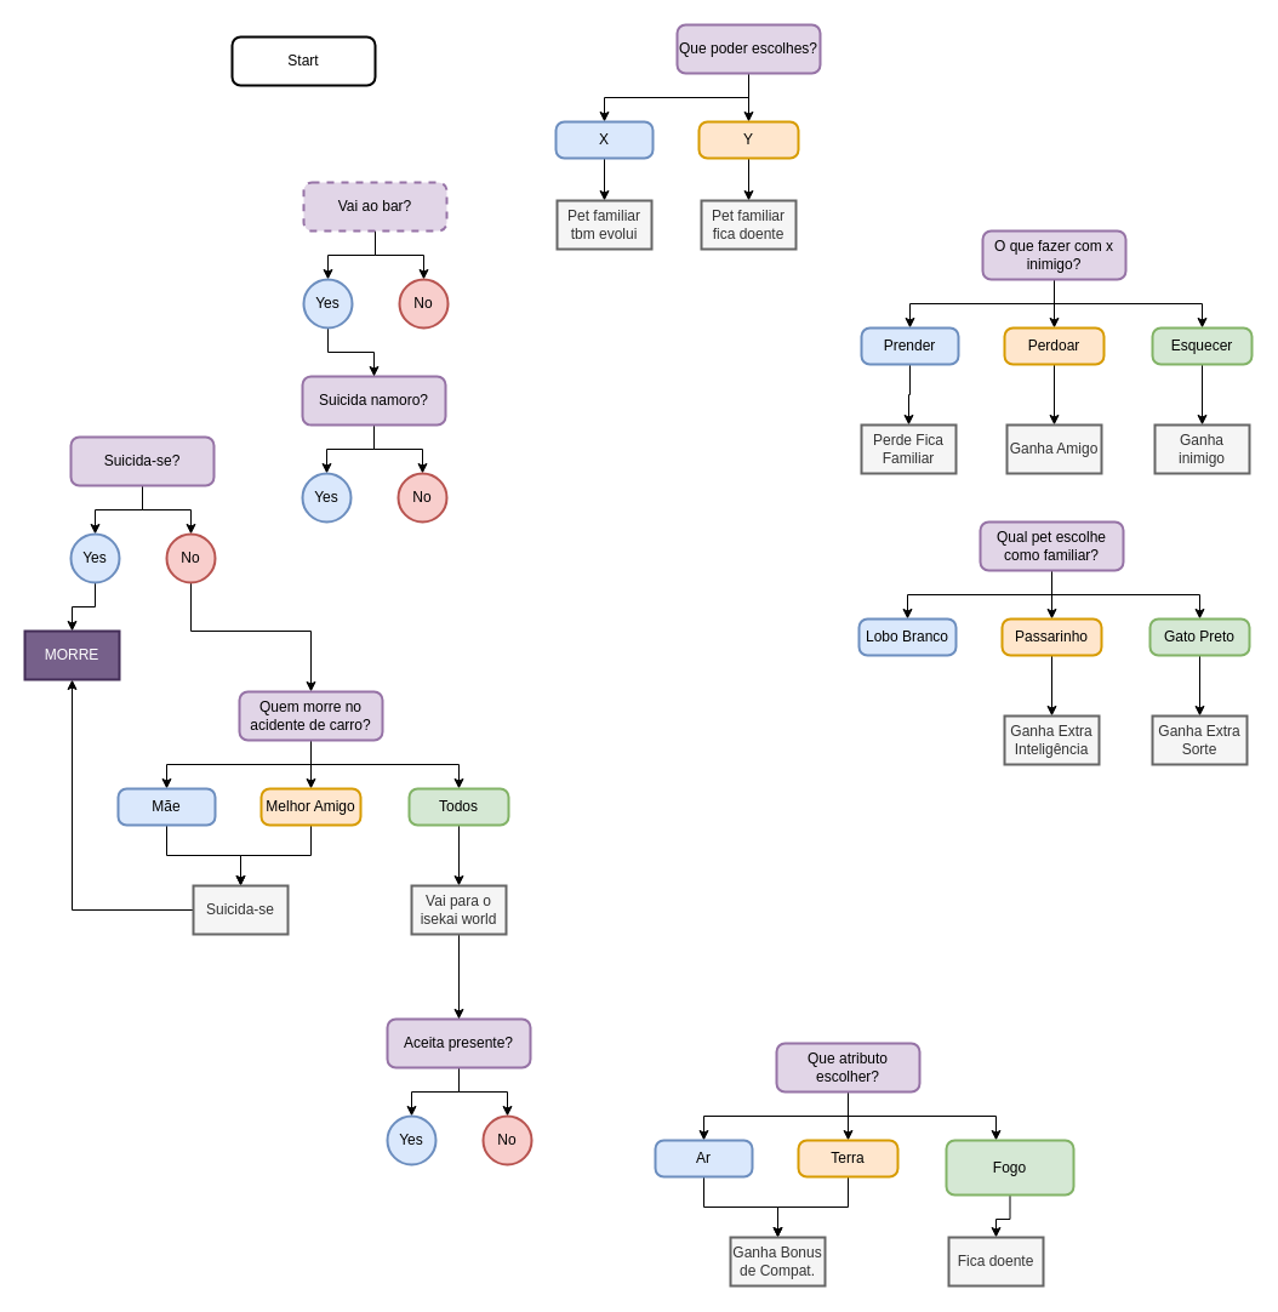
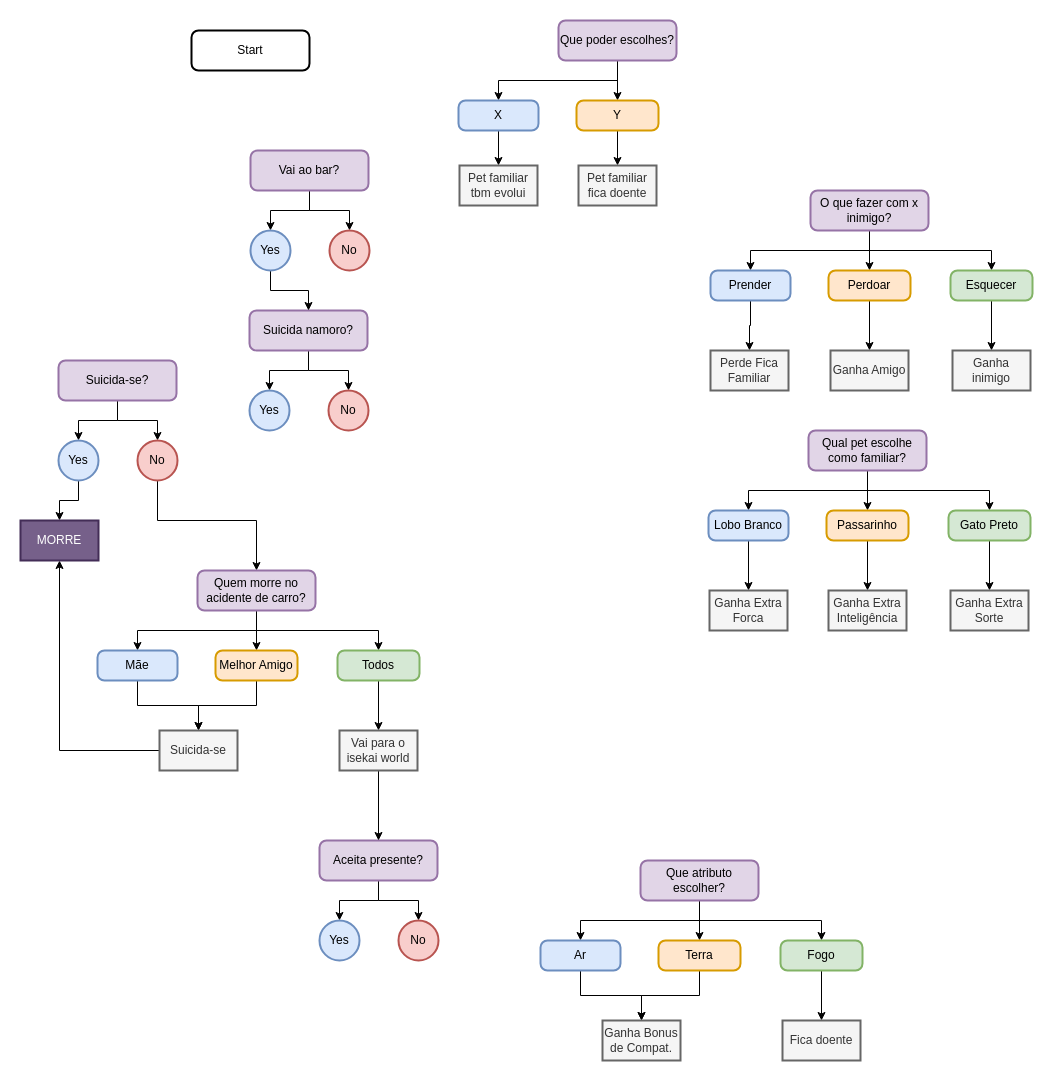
  <mxCell id="0" />
  <mxCell id="1" parent="0" />
  <mxCell id="2" value="Start" style="rounded=1;whiteSpace=wrap;html=1;absoluteArcSize=1;arcSize=14;strokeWidth=2;" parent="1" vertex="1"><mxGeometry x="191" y="30" width="118" height="40" as="geometry" /></mxCell>
  <mxCell id="3" style="edgeStyle=orthogonalEdgeStyle;rounded=0;orthogonalLoop=1;jettySize=auto;html=1;" parent="1" source="5" target="6" edge="1"><mxGeometry relative="1" as="geometry"><mxPoint x="268" y="390" as="targetPoint" /></mxGeometry></mxCell>
  <mxCell id="4" style="edgeStyle=orthogonalEdgeStyle;rounded=0;orthogonalLoop=1;jettySize=auto;html=1;entryX=0.5;entryY=0;entryDx=0;entryDy=0;" parent="1" source="5" target="7" edge="1"><mxGeometry relative="1" as="geometry"><mxPoint x="348" y="380" as="targetPoint" /></mxGeometry></mxCell>
  <mxCell id="5" value="Suicida namoro?" style="rounded=1;whiteSpace=wrap;html=1;absoluteArcSize=1;arcSize=14;strokeWidth=2;fillColor=#e1d5e7;strokeColor=#9673a6;" parent="1" vertex="1"><mxGeometry x="249" y="310" width="118" height="40" as="geometry" /></mxCell>
  <mxCell id="6" value="Yes" style="ellipse;whiteSpace=wrap;html=1;strokeWidth=2;fillColor=#dae8fc;strokeColor=#6c8ebf;" parent="1" vertex="1"><mxGeometry x="249" y="390" width="40" height="40" as="geometry" /></mxCell>
  <mxCell id="7" value="No" style="ellipse;whiteSpace=wrap;html=1;strokeWidth=2;fillColor=#f8cecc;strokeColor=#b85450;" parent="1" vertex="1"><mxGeometry x="328" y="390" width="40" height="40" as="geometry" /></mxCell>
  <mxCell id="8" style="edgeStyle=orthogonalEdgeStyle;rounded=0;orthogonalLoop=1;jettySize=auto;html=1;" parent="1" source="11" target="22" edge="1"><mxGeometry relative="1" as="geometry" /></mxCell>
  <mxCell id="9" style="edgeStyle=orthogonalEdgeStyle;rounded=0;orthogonalLoop=1;jettySize=auto;html=1;" parent="1" source="11" target="24" edge="1"><mxGeometry relative="1" as="geometry"><Array as="points"><mxPoint x="867" y="490" /><mxPoint x="989" y="490" /></Array></mxGeometry></mxCell>
  <mxCell id="10" style="edgeStyle=orthogonalEdgeStyle;rounded=0;orthogonalLoop=1;jettySize=auto;html=1;" parent="1" source="11" target="20" edge="1"><mxGeometry relative="1" as="geometry"><Array as="points"><mxPoint x="867" y="490" /><mxPoint x="748" y="490" /></Array></mxGeometry></mxCell>
  <mxCell id="11" value="Qual pet escolhe como familiar?" style="rounded=1;whiteSpace=wrap;html=1;absoluteArcSize=1;arcSize=14;strokeWidth=2;fillColor=#e1d5e7;strokeColor=#9673a6;" parent="1" vertex="1"><mxGeometry x="808" y="430" width="118" height="40" as="geometry" /></mxCell>
  <mxCell id="12" style="edgeStyle=orthogonalEdgeStyle;rounded=0;orthogonalLoop=1;jettySize=auto;html=1;" parent="1" source="14" target="16" edge="1"><mxGeometry relative="1" as="geometry"><mxPoint x="77" y="440" as="targetPoint" /></mxGeometry></mxCell>
  <mxCell id="13" style="edgeStyle=orthogonalEdgeStyle;rounded=0;orthogonalLoop=1;jettySize=auto;html=1;entryX=0.5;entryY=0;entryDx=0;entryDy=0;" parent="1" source="14" target="18" edge="1"><mxGeometry relative="1" as="geometry"><mxPoint x="157" y="430" as="targetPoint" /></mxGeometry></mxCell>
  <mxCell id="14" value="Suicida-se?" style="rounded=1;whiteSpace=wrap;html=1;absoluteArcSize=1;arcSize=14;strokeWidth=2;fillColor=#e1d5e7;strokeColor=#9673a6;" parent="1" vertex="1"><mxGeometry x="58" y="360" width="118" height="40" as="geometry" /></mxCell>
  <mxCell id="15" style="edgeStyle=orthogonalEdgeStyle;rounded=0;orthogonalLoop=1;jettySize=auto;html=1;" edge="1" parent="1" source="16" target="87"><mxGeometry relative="1" as="geometry" /></mxCell>
  <mxCell id="16" value="Yes" style="ellipse;whiteSpace=wrap;html=1;strokeWidth=2;fillColor=#dae8fc;strokeColor=#6c8ebf;" parent="1" vertex="1"><mxGeometry x="58" y="440" width="40" height="40" as="geometry" /></mxCell>
  <mxCell id="17" style="edgeStyle=orthogonalEdgeStyle;rounded=0;orthogonalLoop=1;jettySize=auto;html=1;" edge="1" parent="1" source="18" target="28"><mxGeometry relative="1" as="geometry"><Array as="points"><mxPoint x="157" y="520" /><mxPoint x="256" y="520" /></Array></mxGeometry></mxCell>
  <mxCell id="18" value="No" style="ellipse;whiteSpace=wrap;html=1;strokeWidth=2;fillColor=#f8cecc;strokeColor=#b85450;" parent="1" vertex="1"><mxGeometry x="137" y="440" width="40" height="40" as="geometry" /></mxCell>
+ <mxCell id="19" style="edgeStyle=orthogonalEdgeStyle;rounded=0;orthogonalLoop=1;jettySize=auto;html=1;" edge="1" parent="1" source="20" target="83"><mxGeometry relative="1" as="geometry" /></mxCell>
  <mxCell id="20" value="Lobo Branco" style="rounded=1;whiteSpace=wrap;html=1;absoluteArcSize=1;arcSize=14;strokeWidth=2;fillColor=#dae8fc;strokeColor=#6c8ebf;" parent="1" vertex="1"><mxGeometry x="708" y="510" width="80" height="30" as="geometry" /></mxCell>
  <mxCell id="21" style="edgeStyle=orthogonalEdgeStyle;rounded=0;orthogonalLoop=1;jettySize=auto;html=1;" edge="1" parent="1" source="22" target="82"><mxGeometry relative="1" as="geometry" /></mxCell>
  <mxCell id="22" value="Passarinho" style="rounded=1;whiteSpace=wrap;html=1;absoluteArcSize=1;arcSize=14;strokeWidth=2;fillColor=#ffe6cc;strokeColor=#d79b00;" parent="1" vertex="1"><mxGeometry x="826" y="510" width="82" height="30" as="geometry" /></mxCell>
  <mxCell id="23" style="edgeStyle=orthogonalEdgeStyle;rounded=0;orthogonalLoop=1;jettySize=auto;html=1;" edge="1" parent="1" source="24" target="81"><mxGeometry relative="1" as="geometry" /></mxCell>
  <mxCell id="24" value="Gato Preto" style="rounded=1;whiteSpace=wrap;html=1;absoluteArcSize=1;arcSize=14;strokeWidth=2;fillColor=#d5e8d4;strokeColor=#82b366;" parent="1" vertex="1"><mxGeometry x="948" y="510" width="82" height="30" as="geometry" /></mxCell>
  <mxCell id="25" style="edgeStyle=orthogonalEdgeStyle;rounded=0;orthogonalLoop=1;jettySize=auto;html=1;" parent="1" source="28" target="32" edge="1"><mxGeometry relative="1" as="geometry" /></mxCell>
  <mxCell id="26" style="edgeStyle=orthogonalEdgeStyle;rounded=0;orthogonalLoop=1;jettySize=auto;html=1;" parent="1" source="28" target="34" edge="1"><mxGeometry relative="1" as="geometry"><Array as="points"><mxPoint x="256" y="630" /><mxPoint x="378" y="630" /></Array></mxGeometry></mxCell>
  <mxCell id="27" style="edgeStyle=orthogonalEdgeStyle;rounded=0;orthogonalLoop=1;jettySize=auto;html=1;" parent="1" target="30" edge="1" source="28"><mxGeometry relative="1" as="geometry"><Array as="points"><mxPoint x="256" y="630" /><mxPoint x="137" y="630" /></Array><mxPoint x="257" y="600" as="sourcePoint" /></mxGeometry></mxCell>
  <mxCell id="28" value="Quem morre no acidente de carro?" style="rounded=1;whiteSpace=wrap;html=1;absoluteArcSize=1;arcSize=14;strokeWidth=2;fillColor=#e1d5e7;strokeColor=#9673a6;" parent="1" vertex="1"><mxGeometry x="197" y="570" width="118" height="40" as="geometry" /></mxCell>
  <mxCell id="29" style="edgeStyle=orthogonalEdgeStyle;rounded=0;orthogonalLoop=1;jettySize=auto;html=1;" edge="1" parent="1" source="30" target="77"><mxGeometry relative="1" as="geometry" /></mxCell>
  <mxCell id="30" value="Mãe" style="rounded=1;whiteSpace=wrap;html=1;absoluteArcSize=1;arcSize=14;strokeWidth=2;fillColor=#dae8fc;strokeColor=#6c8ebf;" parent="1" vertex="1"><mxGeometry x="97" y="650" width="80" height="30" as="geometry" /></mxCell>
  <mxCell id="31" style="edgeStyle=orthogonalEdgeStyle;rounded=0;orthogonalLoop=1;jettySize=auto;html=1;" edge="1" parent="1" source="32" target="77"><mxGeometry relative="1" as="geometry" /></mxCell>
  <mxCell id="32" value="Melhor Amigo" style="rounded=1;whiteSpace=wrap;html=1;absoluteArcSize=1;arcSize=14;strokeWidth=2;fillColor=#ffe6cc;strokeColor=#d79b00;" parent="1" vertex="1"><mxGeometry x="215" y="650" width="82" height="30" as="geometry" /></mxCell>
  <mxCell id="33" style="edgeStyle=orthogonalEdgeStyle;rounded=0;orthogonalLoop=1;jettySize=auto;html=1;" edge="1" parent="1" source="34" target="75"><mxGeometry relative="1" as="geometry" /></mxCell>
  <mxCell id="34" value="Todos" style="rounded=1;whiteSpace=wrap;html=1;absoluteArcSize=1;arcSize=14;strokeWidth=2;fillColor=#d5e8d4;strokeColor=#82b366;" parent="1" vertex="1"><mxGeometry x="337" y="650" width="82" height="30" as="geometry" /></mxCell>
  <mxCell id="35" style="edgeStyle=orthogonalEdgeStyle;rounded=0;orthogonalLoop=1;jettySize=auto;html=1;" parent="1" source="38" target="42" edge="1"><mxGeometry relative="1" as="geometry" /></mxCell>
  <mxCell id="36" style="edgeStyle=orthogonalEdgeStyle;rounded=0;orthogonalLoop=1;jettySize=auto;html=1;" parent="1" source="38" target="44" edge="1"><mxGeometry relative="1" as="geometry"><Array as="points"><mxPoint x="699" y="920" /><mxPoint x="821" y="920" /></Array></mxGeometry></mxCell>
  <mxCell id="37" style="edgeStyle=orthogonalEdgeStyle;rounded=0;orthogonalLoop=1;jettySize=auto;html=1;" parent="1" source="38" target="40" edge="1"><mxGeometry relative="1" as="geometry"><Array as="points"><mxPoint x="699" y="920" /><mxPoint x="580" y="920" /></Array></mxGeometry></mxCell>
  <mxCell id="38" value="Que atributo escolher?" style="rounded=1;whiteSpace=wrap;html=1;absoluteArcSize=1;arcSize=14;strokeWidth=2;fillColor=#e1d5e7;strokeColor=#9673a6;" parent="1" vertex="1"><mxGeometry x="640" y="860" width="118" height="40" as="geometry" /></mxCell>
  <mxCell id="39" style="edgeStyle=orthogonalEdgeStyle;rounded=0;orthogonalLoop=1;jettySize=auto;html=1;" edge="1" parent="1" source="40" target="85"><mxGeometry relative="1" as="geometry" /></mxCell>
  <mxCell id="40" value="Ar" style="rounded=1;whiteSpace=wrap;html=1;absoluteArcSize=1;arcSize=14;strokeWidth=2;fillColor=#dae8fc;strokeColor=#6c8ebf;" parent="1" vertex="1"><mxGeometry x="540" y="940" width="80" height="30" as="geometry" /></mxCell>
  <mxCell id="41" style="edgeStyle=orthogonalEdgeStyle;rounded=0;orthogonalLoop=1;jettySize=auto;html=1;" edge="1" parent="1" source="42" target="85"><mxGeometry relative="1" as="geometry" /></mxCell>
  <mxCell id="42" value="Terra" style="rounded=1;whiteSpace=wrap;html=1;absoluteArcSize=1;arcSize=14;strokeWidth=2;fillColor=#ffe6cc;strokeColor=#d79b00;" parent="1" vertex="1"><mxGeometry x="658" y="940" width="82" height="30" as="geometry" /></mxCell>
  <mxCell id="43" style="edgeStyle=orthogonalEdgeStyle;rounded=0;orthogonalLoop=1;jettySize=auto;html=1;" edge="1" parent="1" source="44" target="86"><mxGeometry relative="1" as="geometry" /></mxCell>
- <mxCell id="44" value="Fogo" style="rounded=1;whiteSpace=wrap;html=1;absoluteArcSize=1;arcSize=14;strokeWidth=2;fillColor=#d5e8d4;strokeColor=#82b366;" parent="1" vertex="1"><mxGeometry x="780" y="940" width="105" height="45" as="geometry" /></mxCell>
+ <mxCell id="44" value="Fogo" style="rounded=1;whiteSpace=wrap;html=1;absoluteArcSize=1;arcSize=14;strokeWidth=2;fillColor=#d5e8d4;strokeColor=#82b366;" parent="1" vertex="1"><mxGeometry x="780" y="940" width="82" height="30" as="geometry" /></mxCell>
  <mxCell id="45" style="edgeStyle=orthogonalEdgeStyle;rounded=0;orthogonalLoop=1;jettySize=auto;html=1;" parent="1" source="47" target="49" edge="1"><mxGeometry relative="1" as="geometry"><mxPoint x="269" y="230" as="targetPoint" /></mxGeometry></mxCell>
  <mxCell id="46" style="edgeStyle=orthogonalEdgeStyle;rounded=0;orthogonalLoop=1;jettySize=auto;html=1;entryX=0.5;entryY=0;entryDx=0;entryDy=0;" parent="1" source="47" target="50" edge="1"><mxGeometry relative="1" as="geometry"><mxPoint x="349" y="220" as="targetPoint" /></mxGeometry></mxCell>
- <mxCell id="47" value="Vai ao bar?" style="rounded=1;whiteSpace=wrap;html=1;absoluteArcSize=1;arcSize=14;strokeWidth=2;fillColor=#e1d5e7;strokeColor=#9673a6;dashed=1;" parent="1" vertex="1"><mxGeometry x="250" y="150" width="118" height="40" as="geometry" /></mxCell>
+ <mxCell id="47" value="Vai ao bar?" style="rounded=1;whiteSpace=wrap;html=1;absoluteArcSize=1;arcSize=14;strokeWidth=2;fillColor=#e1d5e7;strokeColor=#9673a6;" parent="1" vertex="1"><mxGeometry x="250" y="150" width="118" height="40" as="geometry" /></mxCell>
  <mxCell id="48" style="edgeStyle=orthogonalEdgeStyle;rounded=0;orthogonalLoop=1;jettySize=auto;html=1;" edge="1" parent="1" source="49" target="5"><mxGeometry relative="1" as="geometry" /></mxCell>
  <mxCell id="49" value="Yes" style="ellipse;whiteSpace=wrap;html=1;strokeWidth=2;fillColor=#dae8fc;strokeColor=#6c8ebf;" parent="1" vertex="1"><mxGeometry x="250" y="230" width="40" height="40" as="geometry" /></mxCell>
  <mxCell id="50" value="No" style="ellipse;whiteSpace=wrap;html=1;strokeWidth=2;fillColor=#f8cecc;strokeColor=#b85450;" parent="1" vertex="1"><mxGeometry x="329" y="230" width="40" height="40" as="geometry" /></mxCell>
  <mxCell id="51" style="edgeStyle=orthogonalEdgeStyle;rounded=0;orthogonalLoop=1;jettySize=auto;html=1;" edge="1" parent="1" source="53" target="54"><mxGeometry relative="1" as="geometry"><mxPoint x="338" y="920" as="targetPoint" /></mxGeometry></mxCell>
  <mxCell id="52" style="edgeStyle=orthogonalEdgeStyle;rounded=0;orthogonalLoop=1;jettySize=auto;html=1;entryX=0.5;entryY=0;entryDx=0;entryDy=0;" edge="1" parent="1" source="53" target="55"><mxGeometry relative="1" as="geometry"><mxPoint x="418" y="910" as="targetPoint" /></mxGeometry></mxCell>
  <mxCell id="53" value="Aceita presente?" style="rounded=1;whiteSpace=wrap;html=1;absoluteArcSize=1;arcSize=14;strokeWidth=2;fillColor=#e1d5e7;strokeColor=#9673a6;" vertex="1" parent="1"><mxGeometry x="319" y="840" width="118" height="40" as="geometry" /></mxCell>
  <mxCell id="54" value="Yes" style="ellipse;whiteSpace=wrap;html=1;strokeWidth=2;fillColor=#dae8fc;strokeColor=#6c8ebf;" vertex="1" parent="1"><mxGeometry x="319" y="920" width="40" height="40" as="geometry" /></mxCell>
  <mxCell id="55" value="No" style="ellipse;whiteSpace=wrap;html=1;strokeWidth=2;fillColor=#f8cecc;strokeColor=#b85450;" vertex="1" parent="1"><mxGeometry x="398" y="920" width="40" height="40" as="geometry" /></mxCell>
  <mxCell id="56" style="edgeStyle=orthogonalEdgeStyle;rounded=0;orthogonalLoop=1;jettySize=auto;html=1;" edge="1" parent="1" source="59" target="63"><mxGeometry relative="1" as="geometry" /></mxCell>
  <mxCell id="57" style="edgeStyle=orthogonalEdgeStyle;rounded=0;orthogonalLoop=1;jettySize=auto;html=1;" edge="1" parent="1" source="59" target="65"><mxGeometry relative="1" as="geometry"><Array as="points"><mxPoint x="869" y="250" /><mxPoint x="991" y="250" /></Array></mxGeometry></mxCell>
  <mxCell id="58" style="edgeStyle=orthogonalEdgeStyle;rounded=0;orthogonalLoop=1;jettySize=auto;html=1;" edge="1" parent="1" target="61"><mxGeometry relative="1" as="geometry"><Array as="points"><mxPoint x="869" y="250" /><mxPoint x="750" y="250" /></Array><mxPoint x="870" y="220" as="sourcePoint" /></mxGeometry></mxCell>
  <mxCell id="59" value="O que fazer com x inimigo?" style="rounded=1;whiteSpace=wrap;html=1;absoluteArcSize=1;arcSize=14;strokeWidth=2;fillColor=#e1d5e7;strokeColor=#9673a6;" vertex="1" parent="1"><mxGeometry x="810" y="190" width="118" height="40" as="geometry" /></mxCell>
  <mxCell id="60" style="edgeStyle=orthogonalEdgeStyle;rounded=0;orthogonalLoop=1;jettySize=auto;html=1;" edge="1" parent="1" source="61" target="78"><mxGeometry relative="1" as="geometry" /></mxCell>
  <mxCell id="61" value="Prender" style="rounded=1;whiteSpace=wrap;html=1;absoluteArcSize=1;arcSize=14;strokeWidth=2;fillColor=#dae8fc;strokeColor=#6c8ebf;" vertex="1" parent="1"><mxGeometry x="710" y="270" width="80" height="30" as="geometry" /></mxCell>
  <mxCell id="62" style="edgeStyle=orthogonalEdgeStyle;rounded=0;orthogonalLoop=1;jettySize=auto;html=1;" edge="1" parent="1" source="63" target="79"><mxGeometry relative="1" as="geometry" /></mxCell>
  <mxCell id="63" value="Perdoar" style="rounded=1;whiteSpace=wrap;html=1;absoluteArcSize=1;arcSize=14;strokeWidth=2;fillColor=#ffe6cc;strokeColor=#d79b00;" vertex="1" parent="1"><mxGeometry x="828" y="270" width="82" height="30" as="geometry" /></mxCell>
  <mxCell id="64" style="edgeStyle=orthogonalEdgeStyle;rounded=0;orthogonalLoop=1;jettySize=auto;html=1;" edge="1" parent="1" source="65" target="80"><mxGeometry relative="1" as="geometry" /></mxCell>
  <mxCell id="65" value="Esquecer" style="rounded=1;whiteSpace=wrap;html=1;absoluteArcSize=1;arcSize=14;strokeWidth=2;fillColor=#d5e8d4;strokeColor=#82b366;" vertex="1" parent="1"><mxGeometry x="950" y="270" width="82" height="30" as="geometry" /></mxCell>
  <mxCell id="66" style="edgeStyle=orthogonalEdgeStyle;rounded=0;orthogonalLoop=1;jettySize=auto;html=1;" edge="1" parent="1" source="68" target="72"><mxGeometry relative="1" as="geometry" /></mxCell>
  <mxCell id="67" style="edgeStyle=orthogonalEdgeStyle;rounded=0;orthogonalLoop=1;jettySize=auto;html=1;" edge="1" parent="1" target="70"><mxGeometry relative="1" as="geometry"><Array as="points"><mxPoint x="617" y="80" /><mxPoint x="498" y="80" /></Array><mxPoint x="618" y="50" as="sourcePoint" /></mxGeometry></mxCell>
  <mxCell id="68" value="Que poder escolhes?" style="rounded=1;whiteSpace=wrap;html=1;absoluteArcSize=1;arcSize=14;strokeWidth=2;fillColor=#e1d5e7;strokeColor=#9673a6;" vertex="1" parent="1"><mxGeometry x="558" y="20" width="118" height="40" as="geometry" /></mxCell>
  <mxCell id="69" style="edgeStyle=orthogonalEdgeStyle;rounded=0;orthogonalLoop=1;jettySize=auto;html=1;" edge="1" parent="1" source="70" target="73"><mxGeometry relative="1" as="geometry" /></mxCell>
  <mxCell id="70" value="X" style="rounded=1;whiteSpace=wrap;html=1;absoluteArcSize=1;arcSize=14;strokeWidth=2;fillColor=#dae8fc;strokeColor=#6c8ebf;" vertex="1" parent="1"><mxGeometry x="458" y="100" width="80" height="30" as="geometry" /></mxCell>
  <mxCell id="71" style="edgeStyle=orthogonalEdgeStyle;rounded=0;orthogonalLoop=1;jettySize=auto;html=1;" edge="1" parent="1" source="72" target="84"><mxGeometry relative="1" as="geometry" /></mxCell>
  <mxCell id="72" value="Y" style="rounded=1;whiteSpace=wrap;html=1;absoluteArcSize=1;arcSize=14;strokeWidth=2;fillColor=#ffe6cc;strokeColor=#d79b00;" vertex="1" parent="1"><mxGeometry x="576" y="100" width="82" height="30" as="geometry" /></mxCell>
  <mxCell id="73" value="Pet familiar tbm evolui" style="rounded=0;whiteSpace=wrap;html=1;strokeWidth=2;fillColor=#f5f5f5;fontColor=#333333;strokeColor=#666666;" vertex="1" parent="1"><mxGeometry x="459" y="165" width="78" height="40" as="geometry" /></mxCell>
  <mxCell id="74" style="edgeStyle=orthogonalEdgeStyle;rounded=0;orthogonalLoop=1;jettySize=auto;html=1;" edge="1" parent="1" source="75" target="53"><mxGeometry relative="1" as="geometry" /></mxCell>
  <mxCell id="75" value="Vai para o isekai world" style="rounded=0;whiteSpace=wrap;html=1;strokeWidth=2;fillColor=#f5f5f5;fontColor=#333333;strokeColor=#666666;" vertex="1" parent="1"><mxGeometry x="339" y="730" width="78" height="40" as="geometry" /></mxCell>
  <mxCell id="76" style="edgeStyle=orthogonalEdgeStyle;rounded=0;orthogonalLoop=1;jettySize=auto;html=1;" edge="1" parent="1" source="77" target="87"><mxGeometry relative="1" as="geometry" /></mxCell>
  <mxCell id="77" value="Suicida-se" style="rounded=0;whiteSpace=wrap;html=1;strokeWidth=2;fillColor=#f5f5f5;fontColor=#333333;strokeColor=#666666;" vertex="1" parent="1"><mxGeometry x="159" y="730" width="78" height="40" as="geometry" /></mxCell>
  <mxCell id="78" value="Perde Fica Familiar" style="rounded=0;whiteSpace=wrap;html=1;strokeWidth=2;fillColor=#f5f5f5;fontColor=#333333;strokeColor=#666666;" vertex="1" parent="1"><mxGeometry x="710" y="350" width="78" height="40" as="geometry" /></mxCell>
  <mxCell id="79" value="Ganha Amigo" style="rounded=0;whiteSpace=wrap;html=1;strokeWidth=2;fillColor=#f5f5f5;fontColor=#333333;strokeColor=#666666;" vertex="1" parent="1"><mxGeometry x="830" y="350" width="78" height="40" as="geometry" /></mxCell>
  <mxCell id="80" value="Ganha inimigo" style="rounded=0;whiteSpace=wrap;html=1;strokeWidth=2;fillColor=#f5f5f5;fontColor=#333333;strokeColor=#666666;" vertex="1" parent="1"><mxGeometry x="952" y="350" width="78" height="40" as="geometry" /></mxCell>
  <mxCell id="81" value="Ganha Extra Sorte" style="rounded=0;whiteSpace=wrap;html=1;strokeWidth=2;fillColor=#f5f5f5;fontColor=#333333;strokeColor=#666666;" vertex="1" parent="1"><mxGeometry x="950" y="590" width="78" height="40" as="geometry" /></mxCell>
  <mxCell id="82" value="Ganha Extra Inteligência" style="rounded=0;whiteSpace=wrap;html=1;strokeWidth=2;fillColor=#f5f5f5;fontColor=#333333;strokeColor=#666666;" vertex="1" parent="1"><mxGeometry x="828" y="590" width="78" height="40" as="geometry" /></mxCell>
+ <mxCell id="83" value="Ganha Extra Forca" style="rounded=0;whiteSpace=wrap;html=1;strokeWidth=2;fillColor=#f5f5f5;fontColor=#333333;strokeColor=#666666;" vertex="1" parent="1"><mxGeometry x="709" y="590" width="78" height="40" as="geometry" /></mxCell>
  <mxCell id="84" value="Pet familiar fica doente" style="rounded=0;whiteSpace=wrap;html=1;strokeWidth=2;fillColor=#f5f5f5;fontColor=#333333;strokeColor=#666666;" vertex="1" parent="1"><mxGeometry x="578" y="165" width="78" height="40" as="geometry" /></mxCell>
  <mxCell id="85" value="Ganha Bonus de Compat." style="rounded=0;whiteSpace=wrap;html=1;strokeWidth=2;fillColor=#f5f5f5;fontColor=#333333;strokeColor=#666666;" vertex="1" parent="1"><mxGeometry x="602" y="1020" width="78" height="40" as="geometry" /></mxCell>
  <mxCell id="86" value="Fica doente" style="rounded=0;whiteSpace=wrap;html=1;strokeWidth=2;fillColor=#f5f5f5;fontColor=#333333;strokeColor=#666666;" vertex="1" parent="1"><mxGeometry x="782" y="1020" width="78" height="40" as="geometry" /></mxCell>
  <mxCell id="87" value="MORRE" style="rounded=0;whiteSpace=wrap;html=1;strokeWidth=2;fillColor=#76608a;strokeColor=#432D57;fontColor=#ffffff;" vertex="1" parent="1"><mxGeometry x="20" y="520" width="78" height="40" as="geometry" /></mxCell>
